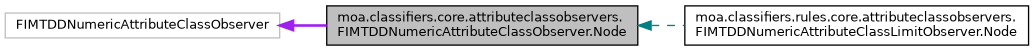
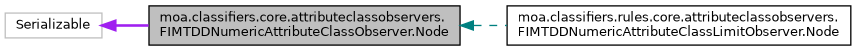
  digraph {
    rankdir=LR
    node [color=black fillcolor=white fontname=Helvetica fontsize=10 shape=record style=filled]
    edge [dir=back fontname=Helvetica fontsize=10 labelfontname=Helvetica labelfontsize=10]
    n1 [fillcolor=grey75 fontcolor=black height=0.2 label="moa.classifiers.core.attributeclassobservers.\lFIMTDDNumericAttributeClassObserver.Node" width=0.4]
    n2 [height=0.2 label="moa.classifiers.rules.core.attributeclassobservers.\lFIMTDDNumericAttributeClassLimitObserver.Node" width=0.4]
-   n3 [color=grey75 height=0.2 label=FIMTDDNumericAttributeClassObserver width=0.4]
+   n3 [color=grey75 height=0.2 label=Serializable width=0.4]
    n1 -> n2 [color=teal style=dashed]
    n3 -> n1 [color=purple style=bold]
  }
